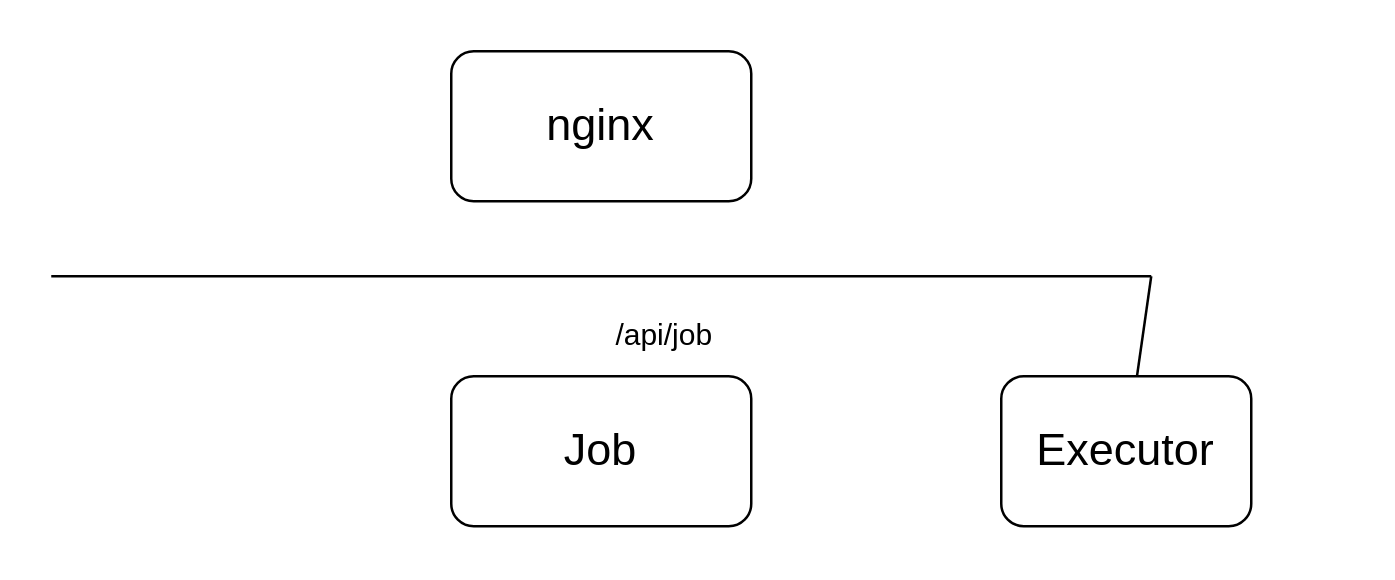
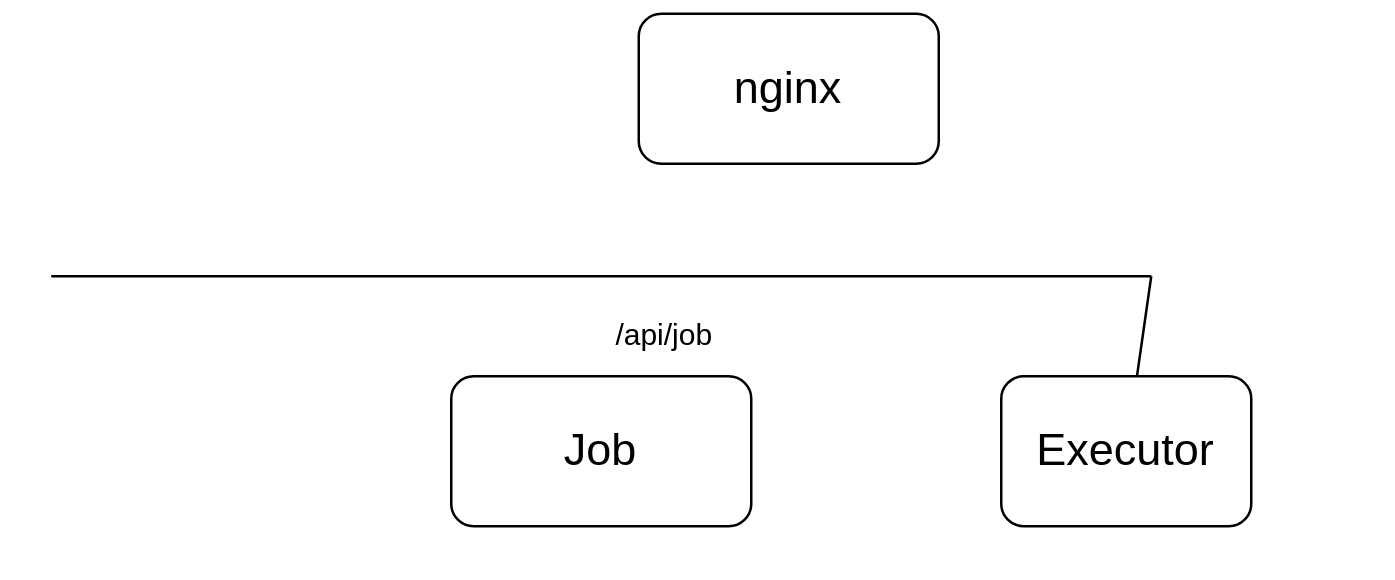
  <mxCell id="0" />
  <mxCell id="1" parent="0" />
- <mxCell id="2" value="&lt;font style=&quot;font-size: 18px&quot;&gt;nginx&lt;/font&gt;" style="rounded=1;whiteSpace=wrap;html=1;" parent="1" vertex="1"><mxGeometry x="180" y="20" width="120" height="60" as="geometry" /></mxCell>
+ <mxCell id="2" value="&lt;font style=&quot;font-size: 18px&quot;&gt;nginx&lt;/font&gt;" style="rounded=1;whiteSpace=wrap;html=1;" parent="1" vertex="1"><mxGeometry x="255" y="5" width="120" height="60" as="geometry" /></mxCell>
  <mxCell id="3" value="" style="endArrow=none;html=1;" parent="1" edge="1"><mxGeometry width="50" height="50" relative="1" as="geometry"><mxPoint x="20" y="110" as="sourcePoint" /><mxPoint x="460" y="110" as="targetPoint" /></mxGeometry></mxCell>
  <mxCell id="4" value="&lt;font style=&quot;font-size: 18px&quot;&gt;Job&lt;/font&gt;" style="rounded=1;whiteSpace=wrap;html=1;" parent="1" vertex="1"><mxGeometry x="180" y="150" width="120" height="60" as="geometry" /></mxCell>
  <mxCell id="5" value="&lt;font style=&quot;font-size: 18px&quot;&gt;Executor&lt;/font&gt;" style="rounded=1;whiteSpace=wrap;html=1;" parent="1" vertex="1"><mxGeometry x="400" y="150" width="100" height="60" as="geometry" /></mxCell>
  <mxCell id="6" value="" style="endArrow=none;html=1;" parent="1" source="5" edge="1"><mxGeometry width="50" height="50" relative="1" as="geometry"><mxPoint x="250" y="210" as="sourcePoint" /><mxPoint x="460" y="110" as="targetPoint" /></mxGeometry></mxCell>
  <mxCell id="7" value="/api/job" style="text;html=1;align=center;verticalAlign=middle;resizable=0;points=[];autosize=1;" vertex="1" parent="1"><mxGeometry x="240" y="124" width="50" height="20" as="geometry" /></mxCell>
  <mxCell id="8" value="&lt;font color=&quot;rgba(0, 0, 0, 0)&quot; face=&quot;monospace&quot;&gt;&lt;span style=&quot;font-size: 0px&quot;&gt;/api/&lt;/span&gt;&lt;/font&gt;" style="text;html=1;align=center;verticalAlign=middle;resizable=0;points=[];autosize=1;" vertex="1" parent="1"><mxGeometry x="516" y="124" width="20" height="20" as="geometry" /></mxCell>
